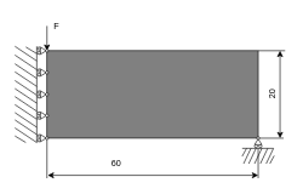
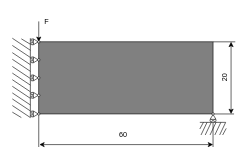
  <mxCell id="0" />
  <mxCell id="1" parent="0" />
  <mxCell id="2" value="" style="endArrow=none;html=1;rounded=0;" parent="1" edge="1"><mxGeometry width="50" height="50" relative="1" as="geometry"><mxPoint x="389" y="189" as="sourcePoint" /><mxPoint x="354" y="189" as="targetPoint" /></mxGeometry></mxCell>
  <mxCell id="3" value="" style="triangle;whiteSpace=wrap;html=1;direction=north;strokeWidth=1;" parent="1" vertex="1"><mxGeometry x="349" y="190" width="10" height="8" as="geometry" /></mxCell>
  <mxCell id="4" value="" style="rounded=0;whiteSpace=wrap;html=1;fillStyle=auto;fillColor=#808080;" parent="1" vertex="1"><mxGeometry x="64" y="69" width="290" height="120" as="geometry" /></mxCell>
  <mxCell id="5" value="" style="endArrow=none;html=1;rounded=0;" parent="1" edge="1"><mxGeometry width="50" height="50" relative="1" as="geometry"><mxPoint x="20" y="75" as="sourcePoint" /><mxPoint x="50" y="95" as="targetPoint" /></mxGeometry></mxCell>
  <mxCell id="6" value="" style="endArrow=none;html=1;rounded=0;" parent="1" edge="1"><mxGeometry width="50" height="50" relative="1" as="geometry"><mxPoint x="20" y="87" as="sourcePoint" /><mxPoint x="50" y="107" as="targetPoint" /></mxGeometry></mxCell>
  <mxCell id="7" value="" style="endArrow=none;html=1;rounded=0;" parent="1" edge="1"><mxGeometry width="50" height="50" relative="1" as="geometry"><mxPoint x="20" y="98" as="sourcePoint" /><mxPoint x="50" y="118" as="targetPoint" /></mxGeometry></mxCell>
  <mxCell id="8" value="" style="endArrow=none;html=1;rounded=0;" parent="1" edge="1"><mxGeometry width="50" height="50" relative="1" as="geometry"><mxPoint x="20" y="110" as="sourcePoint" /><mxPoint x="50" y="130" as="targetPoint" /></mxGeometry></mxCell>
  <mxCell id="9" value="" style="endArrow=none;html=1;rounded=0;" parent="1" edge="1"><mxGeometry width="50" height="50" relative="1" as="geometry"><mxPoint x="20" y="121" as="sourcePoint" /><mxPoint x="50" y="141" as="targetPoint" /></mxGeometry></mxCell>
  <mxCell id="10" value="" style="endArrow=none;html=1;rounded=0;" parent="1" edge="1"><mxGeometry width="50" height="50" relative="1" as="geometry"><mxPoint x="20" y="132" as="sourcePoint" /><mxPoint x="50" y="152" as="targetPoint" /></mxGeometry></mxCell>
  <mxCell id="11" value="" style="endArrow=none;html=1;rounded=0;" parent="1" edge="1"><mxGeometry width="50" height="50" relative="1" as="geometry"><mxPoint x="20" y="143" as="sourcePoint" /><mxPoint x="50" y="163" as="targetPoint" /></mxGeometry></mxCell>
  <mxCell id="12" value="" style="endArrow=none;html=1;rounded=0;" parent="1" edge="1"><mxGeometry width="50" height="50" relative="1" as="geometry"><mxPoint x="20" y="154" as="sourcePoint" /><mxPoint x="50" y="174" as="targetPoint" /></mxGeometry></mxCell>
  <mxCell id="13" value="" style="endArrow=none;html=1;rounded=0;" parent="1" edge="1"><mxGeometry width="50" height="50" relative="1" as="geometry"><mxPoint x="20" y="164" as="sourcePoint" /><mxPoint x="50" y="184" as="targetPoint" /></mxGeometry></mxCell>
  <mxCell id="14" value="" style="endArrow=none;html=1;rounded=0;" parent="1" edge="1"><mxGeometry width="50" height="50" relative="1" as="geometry"><mxPoint x="20" y="175" as="sourcePoint" /><mxPoint x="50" y="195" as="targetPoint" /></mxGeometry></mxCell>
  <mxCell id="15" value="" style="endArrow=none;html=1;rounded=0;startSize=6;" parent="1" edge="1"><mxGeometry width="50" height="50" relative="1" as="geometry"><mxPoint x="35" y="64" as="sourcePoint" /><mxPoint x="50" y="73" as="targetPoint" /></mxGeometry></mxCell>
  <mxCell id="16" value="" style="endArrow=none;html=1;rounded=0;startSize=6;" parent="1" edge="1"><mxGeometry width="50" height="50" relative="1" as="geometry"><mxPoint x="20" y="186" as="sourcePoint" /><mxPoint x="35" y="195" as="targetPoint" /></mxGeometry></mxCell>
  <mxCell id="17" value="" style="endArrow=classic;html=1;rounded=0;" parent="1" edge="1"><mxGeometry width="50" height="50" relative="1" as="geometry"><mxPoint x="64" y="35" as="sourcePoint" /><mxPoint x="64" y="69" as="targetPoint" /></mxGeometry></mxCell>
  <mxCell id="18" value="" style="endArrow=none;html=1;rounded=0;" parent="1" edge="1"><mxGeometry width="50" height="50" relative="1" as="geometry"><mxPoint x="50" y="195" as="sourcePoint" /><mxPoint x="50" y="63" as="targetPoint" /></mxGeometry></mxCell>
  <mxCell id="19" value="" style="ellipse;whiteSpace=wrap;html=1;aspect=fixed;strokeWidth=1;" parent="1" vertex="1"><mxGeometry x="352" y="187" width="4" height="4" as="geometry" /></mxCell>
  <mxCell id="20" value="" style="endArrow=none;html=1;rounded=0;" parent="1" edge="1"><mxGeometry width="50" height="50" relative="1" as="geometry"><mxPoint x="344" y="203" as="sourcePoint" /><mxPoint x="334" y="224" as="targetPoint" /></mxGeometry></mxCell>
  <mxCell id="21" value="" style="endArrow=none;html=1;rounded=0;" parent="1" edge="1"><mxGeometry width="50" height="50" relative="1" as="geometry"><mxPoint x="375" y="203" as="sourcePoint" /><mxPoint x="332" y="203" as="targetPoint" /></mxGeometry></mxCell>
  <mxCell id="22" value="" style="endArrow=none;html=1;rounded=0;" parent="1" edge="1"><mxGeometry width="50" height="50" relative="1" as="geometry"><mxPoint x="351" y="203" as="sourcePoint" /><mxPoint x="341" y="224" as="targetPoint" /></mxGeometry></mxCell>
  <mxCell id="23" value="" style="endArrow=none;html=1;rounded=0;" parent="1" edge="1"><mxGeometry width="50" height="50" relative="1" as="geometry"><mxPoint x="359" y="203" as="sourcePoint" /><mxPoint x="349" y="224" as="targetPoint" /></mxGeometry></mxCell>
  <mxCell id="24" value="" style="endArrow=none;html=1;rounded=0;" parent="1" edge="1"><mxGeometry width="50" height="50" relative="1" as="geometry"><mxPoint x="367" y="203" as="sourcePoint" /><mxPoint x="357" y="224" as="targetPoint" /></mxGeometry></mxCell>
  <mxCell id="25" value="" style="endArrow=none;html=1;rounded=0;startSize=6;" parent="1" edge="1"><mxGeometry width="50" height="50" relative="1" as="geometry"><mxPoint x="338" y="203" as="sourcePoint" /><mxPoint x="332" y="214" as="targetPoint" /></mxGeometry></mxCell>
  <mxCell id="26" value="" style="endArrow=none;html=1;rounded=0;" parent="1" edge="1"><mxGeometry width="50" height="50" relative="1" as="geometry"><mxPoint x="375" y="203" as="sourcePoint" /><mxPoint x="365" y="224" as="targetPoint" /></mxGeometry></mxCell>
  <mxCell id="27" value="" style="endArrow=none;html=1;rounded=0;startSize=6;" parent="1" edge="1"><mxGeometry width="50" height="50" relative="1" as="geometry"><mxPoint x="376" y="213" as="sourcePoint" /><mxPoint x="370" y="224" as="targetPoint" /></mxGeometry></mxCell>
  <mxCell id="28" value="" style="ellipse;whiteSpace=wrap;html=1;aspect=fixed;strokeWidth=1;" parent="1" vertex="1"><mxGeometry x="349" y="198" width="4" height="4" as="geometry" /></mxCell>
  <mxCell id="29" value="" style="ellipse;whiteSpace=wrap;html=1;aspect=fixed;strokeWidth=1;" parent="1" vertex="1"><mxGeometry x="355" y="198" width="4" height="4" as="geometry" /></mxCell>
  <mxCell id="30" value="" style="triangle;whiteSpace=wrap;html=1;direction=east;strokeWidth=1;" parent="1" vertex="1"><mxGeometry x="55" y="184" width="8" height="10" as="geometry" /></mxCell>
  <mxCell id="31" value="" style="ellipse;whiteSpace=wrap;html=1;aspect=fixed;strokeWidth=1;direction=south;" parent="1" vertex="1"><mxGeometry x="62" y="187" width="4" height="4" as="geometry" /></mxCell>
  <mxCell id="32" value="" style="ellipse;whiteSpace=wrap;html=1;aspect=fixed;strokeWidth=1;direction=south;" parent="1" vertex="1"><mxGeometry x="51" y="184" width="4" height="4" as="geometry" /></mxCell>
  <mxCell id="33" value="" style="ellipse;whiteSpace=wrap;html=1;aspect=fixed;strokeWidth=1;direction=south;" parent="1" vertex="1"><mxGeometry x="51" y="190" width="4" height="4" as="geometry" /></mxCell>
  <mxCell id="34" value="" style="triangle;whiteSpace=wrap;html=1;direction=east;strokeWidth=1;" parent="1" vertex="1"><mxGeometry x="55" y="153" width="8" height="10" as="geometry" /></mxCell>
  <mxCell id="35" value="" style="ellipse;whiteSpace=wrap;html=1;aspect=fixed;strokeWidth=1;direction=south;" parent="1" vertex="1"><mxGeometry x="62" y="156" width="4" height="4" as="geometry" /></mxCell>
  <mxCell id="36" value="" style="ellipse;whiteSpace=wrap;html=1;aspect=fixed;strokeWidth=1;direction=south;" parent="1" vertex="1"><mxGeometry x="51" y="153" width="4" height="4" as="geometry" /></mxCell>
  <mxCell id="37" value="" style="ellipse;whiteSpace=wrap;html=1;aspect=fixed;strokeWidth=1;direction=south;" parent="1" vertex="1"><mxGeometry x="51" y="159" width="4" height="4" as="geometry" /></mxCell>
  <mxCell id="38" value="" style="triangle;whiteSpace=wrap;html=1;direction=east;strokeWidth=1;" parent="1" vertex="1"><mxGeometry x="55" y="124" width="8" height="10" as="geometry" /></mxCell>
  <mxCell id="39" value="" style="ellipse;whiteSpace=wrap;html=1;aspect=fixed;strokeWidth=1;direction=south;" parent="1" vertex="1"><mxGeometry x="62" y="127" width="4" height="4" as="geometry" /></mxCell>
  <mxCell id="40" value="" style="ellipse;whiteSpace=wrap;html=1;aspect=fixed;strokeWidth=1;direction=south;" parent="1" vertex="1"><mxGeometry x="51" y="124" width="4" height="4" as="geometry" /></mxCell>
  <mxCell id="41" value="" style="ellipse;whiteSpace=wrap;html=1;aspect=fixed;strokeWidth=1;direction=south;" parent="1" vertex="1"><mxGeometry x="51" y="130" width="4" height="4" as="geometry" /></mxCell>
  <mxCell id="42" value="" style="triangle;whiteSpace=wrap;html=1;direction=east;strokeWidth=1;" parent="1" vertex="1"><mxGeometry x="55" y="94" width="8" height="10" as="geometry" /></mxCell>
  <mxCell id="43" value="" style="ellipse;whiteSpace=wrap;html=1;aspect=fixed;strokeWidth=1;direction=south;" parent="1" vertex="1"><mxGeometry x="62" y="97" width="4" height="4" as="geometry" /></mxCell>
  <mxCell id="44" value="" style="ellipse;whiteSpace=wrap;html=1;aspect=fixed;strokeWidth=1;direction=south;" parent="1" vertex="1"><mxGeometry x="51" y="94" width="4" height="4" as="geometry" /></mxCell>
  <mxCell id="45" value="" style="ellipse;whiteSpace=wrap;html=1;aspect=fixed;strokeWidth=1;direction=south;" parent="1" vertex="1"><mxGeometry x="51" y="100" width="4" height="4" as="geometry" /></mxCell>
  <mxCell id="46" value="" style="triangle;whiteSpace=wrap;html=1;direction=east;strokeWidth=1;" parent="1" vertex="1"><mxGeometry x="55" y="64" width="8" height="10" as="geometry" /></mxCell>
  <mxCell id="47" value="" style="ellipse;whiteSpace=wrap;html=1;aspect=fixed;strokeWidth=1;direction=south;" parent="1" vertex="1"><mxGeometry x="62" y="67" width="4" height="4" as="geometry" /></mxCell>
  <mxCell id="48" value="" style="ellipse;whiteSpace=wrap;html=1;aspect=fixed;strokeWidth=1;direction=south;" parent="1" vertex="1"><mxGeometry x="51" y="64" width="4" height="4" as="geometry" /></mxCell>
  <mxCell id="49" value="" style="ellipse;whiteSpace=wrap;html=1;aspect=fixed;strokeWidth=1;direction=south;" parent="1" vertex="1"><mxGeometry x="51" y="70" width="4" height="4" as="geometry" /></mxCell>
  <mxCell id="50" value="" style="endArrow=none;html=1;rounded=0;" parent="1" edge="1"><mxGeometry width="50" height="50" relative="1" as="geometry"><mxPoint x="20" y="63" as="sourcePoint" /><mxPoint x="50" y="83" as="targetPoint" /></mxGeometry></mxCell>
  <mxCell id="51" value="F" style="text;html=1;align=center;verticalAlign=middle;resizable=0;points=[];autosize=1;strokeColor=none;fillColor=none;" parent="1" vertex="1"><mxGeometry x="62" y="20" width="30" height="30" as="geometry" /></mxCell>
  <mxCell id="52" value="" style="endArrow=none;html=1;rounded=0;" parent="1" edge="1"><mxGeometry width="50" height="50" relative="1" as="geometry"><mxPoint x="64" y="244" as="sourcePoint" /><mxPoint x="64" y="191" as="targetPoint" /></mxGeometry></mxCell>
  <mxCell id="53" value="" style="endArrow=none;html=1;rounded=0;" parent="1" edge="1"><mxGeometry width="50" height="50" relative="1" as="geometry"><mxPoint x="354" y="244" as="sourcePoint" /><mxPoint x="354" y="203" as="targetPoint" /></mxGeometry></mxCell>
  <mxCell id="54" value="" style="endArrow=classic;startArrow=classic;html=1;rounded=0;" parent="1" edge="1"><mxGeometry width="50" height="50" relative="1" as="geometry"><mxPoint x="65" y="240" as="sourcePoint" /><mxPoint x="354" y="240" as="targetPoint" /></mxGeometry></mxCell>
- <mxCell id="55" value="60" style="text;html=1;align=center;verticalAlign=middle;resizable=0;points=[];autosize=1;strokeColor=none;fillColor=none;" parent="1" vertex="1"><mxGeometry x="139" y="209" width="40" height="30" as="geometry" /></mxCell>
+ <mxCell id="55" value="60" style="text;html=1;align=center;verticalAlign=middle;resizable=0;points=[];autosize=1;strokeColor=none;fillColor=none;" parent="1" vertex="1"><mxGeometry x="184" y="209" width="40" height="30" as="geometry" /></mxCell>
  <mxCell id="56" value="" style="endArrow=none;html=1;rounded=0;" parent="1" edge="1"><mxGeometry width="50" height="50" relative="1" as="geometry"><mxPoint x="391" y="69" as="sourcePoint" /><mxPoint x="354" y="69" as="targetPoint" /></mxGeometry></mxCell>
  <mxCell id="57" value="" style="endArrow=classic;startArrow=classic;html=1;rounded=0;" parent="1" edge="1"><mxGeometry width="50" height="50" relative="1" as="geometry"><mxPoint x="384" y="189" as="sourcePoint" /><mxPoint x="384" y="69" as="targetPoint" /></mxGeometry></mxCell>
  <mxCell id="58" value="20" style="text;html=1;align=center;verticalAlign=middle;resizable=0;points=[];autosize=1;strokeColor=none;fillColor=none;rotation=270;" parent="1" vertex="1"><mxGeometry x="354" y="114" width="40" height="30" as="geometry" /></mxCell>
